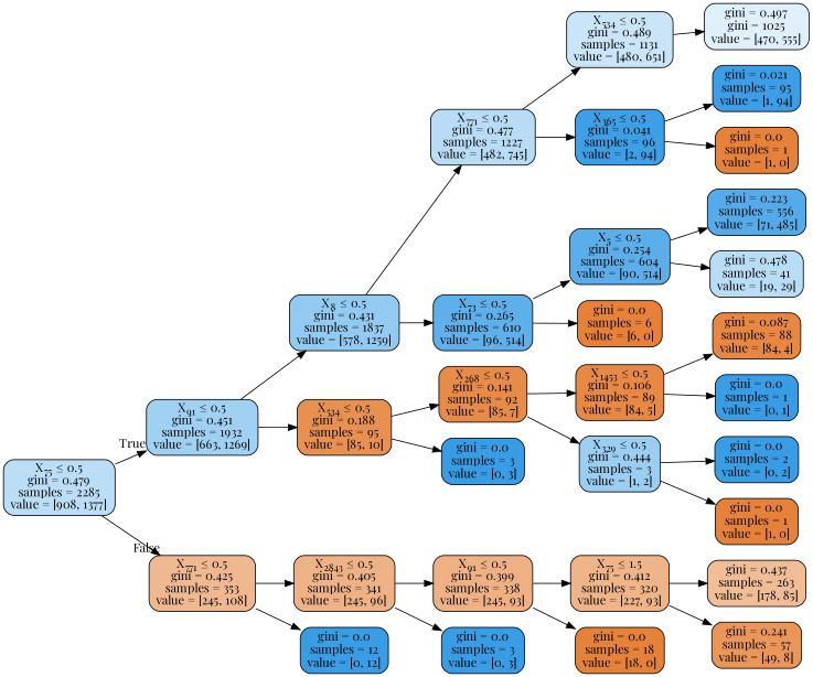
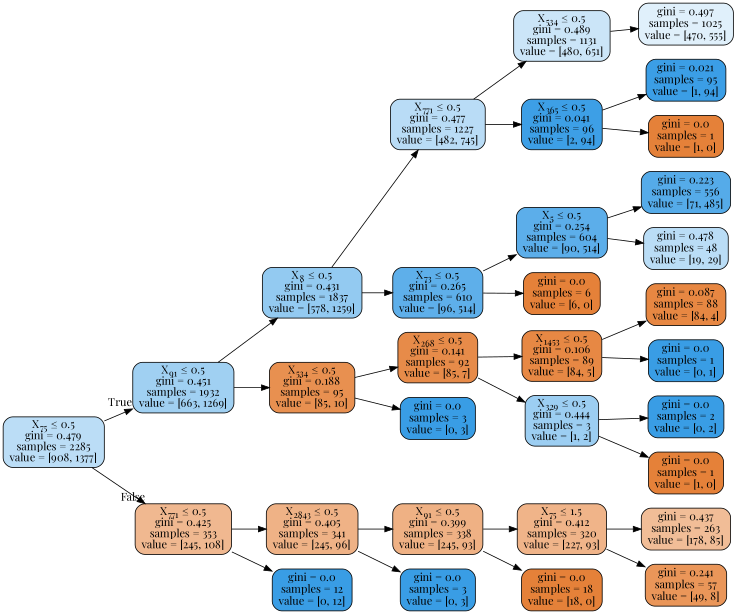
  digraph {
    fontname="Playfair Display"
    rankdir=LR
    node [color=black fillcolor="#399de5ff" fontname="Playfair Display" shape=box style="filled, rounded"]
    edge [fontname="Playfair Display"]
    n1 [fillcolor="#399de557" label=<X<SUB>75</SUB> &le; 0.5<br/>gini = 0.479<br/>samples = 2285<br/>value = [908, 1377]>]
    n2 [fillcolor="#399de57a" label=<X<SUB>91</SUB> &le; 0.5<br/>gini = 0.451<br/>samples = 1932<br/>value = [663, 1269]>]
    n3 [fillcolor="#e581398f" label=<X<SUB>771</SUB> &le; 0.5<br/>gini = 0.425<br/>samples = 353<br/>value = [245, 108]>]
    n4 [fillcolor="#399de58a" label=<X<SUB>8</SUB> &le; 0.5<br/>gini = 0.431<br/>samples = 1837<br/>value = [578, 1259]>]
    n5 [fillcolor="#e58139e1" label=<X<SUB>534</SUB> &le; 0.5<br/>gini = 0.188<br/>samples = 95<br/>value = [85, 10]>]
    n6 [fillcolor="#e581399b" label=<X<SUB>2843</SUB> &le; 0.5<br/>gini = 0.405<br/>samples = 341<br/>value = [245, 96]>]
    n7 [label=<gini = 0.0<br/>samples = 12<br/>value = [0, 12]>]
    n8 [fillcolor="#399de55a" label=<X<SUB>771</SUB> &le; 0.5<br/>gini = 0.477<br/>samples = 1227<br/>value = [482, 745]>]
    n9 [fillcolor="#399de5cf" label=<X<SUB>73</SUB> &le; 0.5<br/>gini = 0.265<br/>samples = 610<br/>value = [96, 514]>]
    n10 [fillcolor="#e58139ea" label=<X<SUB>268</SUB> &le; 0.5<br/>gini = 0.141<br/>samples = 92<br/>value = [85, 7]>]
    n11 [label=<gini = 0.0<br/>samples = 3<br/>value = [0, 3]>]
    n12 [fillcolor="#399de543" label=<X<SUB>534</SUB> &le; 0.5<br/>gini = 0.489<br/>samples = 1131<br/>value = [480, 651]>]
    n13 [fillcolor="#399de5fa" label=<X<SUB>365</SUB> &le; 0.5<br/>gini = 0.041<br/>samples = 96<br/>value = [2, 94]>]
    n14 [fillcolor="#399de5d2" label=<X<SUB>5</SUB> &le; 0.5<br/>gini = 0.254<br/>samples = 604<br/>value = [90, 514]>]
    n15 [fillcolor="#e58139ff" label=<gini = 0.0<br/>samples = 6<br/>value = [6, 0]>]
-   n16 [fillcolor="#399de527" label=<gini = 0.497<br/>gini = 1025<br/>value = [470, 555]>]
+   n16 [fillcolor="#399de527" label=<gini = 0.497<br/>samples = 1025<br/>value = [470, 555]>]
    n17 [fillcolor="#399de5fc" label=<gini = 0.021<br/>samples = 95<br/>value = [1, 94]>]
    n18 [fillcolor="#e58139ff" label=<gini = 0.0<br/>samples = 1<br/>value = [1, 0]>]
    n19 [fillcolor="#399de5da" label=<gini = 0.223<br/>samples = 556<br/>value = [71, 485]>]
-   n20 [fillcolor="#399de558" label=<gini = 0.478<br/>samples = 41<br/>value = [19, 29]>]
+   n20 [fillcolor="#399de558" label=<gini = 0.478<br/>samples = 48<br/>value = [19, 29]>]
    n21 [fillcolor="#e58139f0" label=<X<SUB>1453</SUB> &le; 0.5<br/>gini = 0.106<br/>samples = 89<br/>value = [84, 5]>]
    n22 [fillcolor="#399de57f" label=<X<SUB>329</SUB> &le; 0.5<br/>gini = 0.444<br/>samples = 3<br/>value = [1, 2]>]
    n23 [fillcolor="#e58139f3" label=<gini = 0.087<br/>samples = 88<br/>value = [84, 4]>]
    n24 [label=<gini = 0.0<br/>samples = 1<br/>value = [0, 1]>]
    n25 [label=<gini = 0.0<br/>samples = 2<br/>value = [0, 2]>]
    n26 [fillcolor="#e58139ff" label=<gini = 0.0<br/>samples = 1<br/>value = [1, 0]>]
    n27 [fillcolor="#e581399e" label=<X<SUB>91</SUB> &le; 0.5<br/>gini = 0.399<br/>samples = 338<br/>value = [245, 93]>]
    n28 [label=<gini = 0.0<br/>samples = 3<br/>value = [0, 3]>]
    n29 [fillcolor="#e5813997" label=<X<SUB>75</SUB> &le; 1.5<br/>gini = 0.412<br/>samples = 320<br/>value = [227, 93]>]
    n30 [fillcolor="#e58139ff" label=<gini = 0.0<br/>samples = 18<br/>value = [18, 0]>]
    n31 [fillcolor="#e5813985" label=<gini = 0.437<br/>samples = 263<br/>value = [178, 85]>]
    n32 [fillcolor="#e58139d5" label=<gini = 0.241<br/>samples = 57<br/>value = [49, 8]>]
    n1 -> n2 [headlabel=True labelangle=45 labeldistance=2.5]
    n1 -> n3 [headlabel=False labelangle=-45 labeldistance=2.5]
    n2 -> n4
    n2 -> n5
    n3 -> n6
    n3 -> n7
    n4 -> n8
    n4 -> n9
    n5 -> n10
    n5 -> n11
    n6 -> n27
    n6 -> n28
    n8 -> n12
    n8 -> n13
    n9 -> n14
    n9 -> n15
    n10 -> n21
    n10 -> n22
    n12 -> n16
    n13 -> n17
    n13 -> n18
    n14 -> n19
    n14 -> n20
    n21 -> n23
    n21 -> n24
    n22 -> n25
    n22 -> n26
    n27 -> n29
    n27 -> n30
    n29 -> n31
    n29 -> n32
  }
